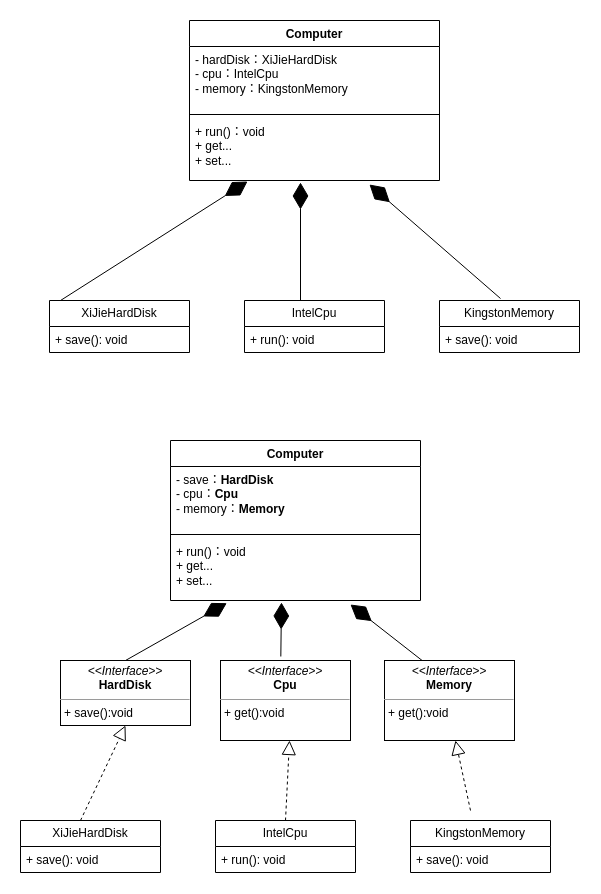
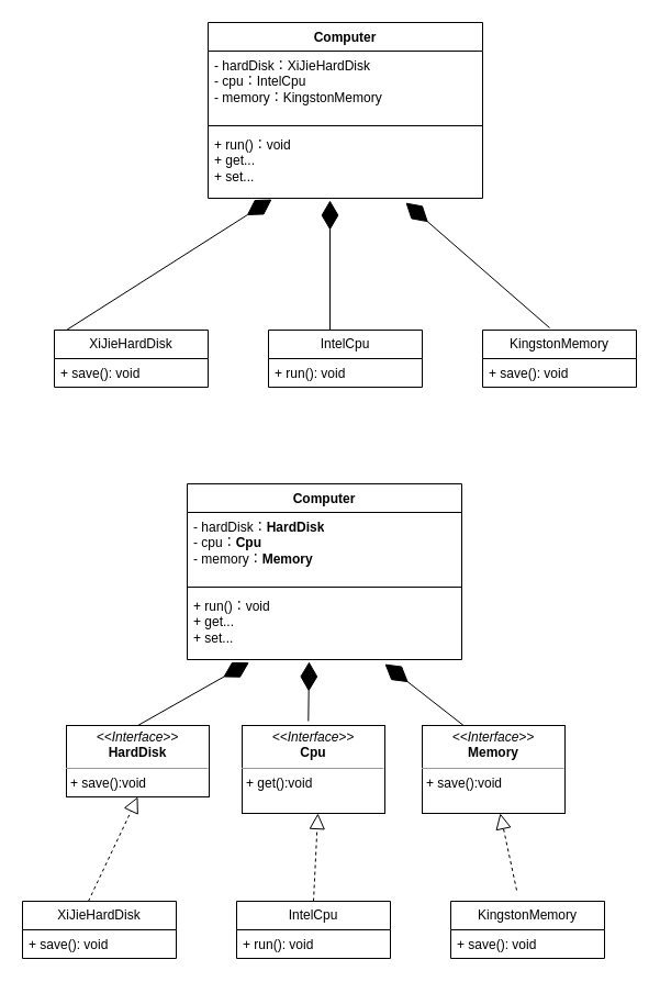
  <mxCell id="0" />
  <mxCell id="1" parent="0" />
  <mxCell id="2" value="Computer" style="swimlane;fontStyle=1;align=center;verticalAlign=top;childLayout=stackLayout;horizontal=1;startSize=26;horizontalStack=0;resizeParent=1;resizeParentMax=0;resizeLast=0;collapsible=1;marginBottom=0;whiteSpace=wrap;html=1;" vertex="1" parent="1"><mxGeometry x="189" y="20" width="250" height="160" as="geometry"><mxRectangle x="120" y="170" width="100" height="30" as="alternateBounds" /></mxGeometry></mxCell>
  <mxCell id="3" value="- hardDisk：XiJieHardDisk&lt;br&gt;- cpu：IntelCpu&lt;br&gt;- memory：KingstonMemory" style="text;strokeColor=none;fillColor=none;align=left;verticalAlign=top;spacingLeft=4;spacingRight=4;overflow=hidden;rotatable=0;points=[[0,0.5],[1,0.5]];portConstraint=eastwest;whiteSpace=wrap;html=1;" vertex="1" parent="2"><mxGeometry y="26" width="250" height="64" as="geometry" /></mxCell>
  <mxCell id="4" value="" style="line;strokeWidth=1;fillColor=none;align=left;verticalAlign=middle;spacingTop=-1;spacingLeft=3;spacingRight=3;rotatable=0;labelPosition=right;points=[];portConstraint=eastwest;strokeColor=inherit;" vertex="1" parent="2"><mxGeometry y="90" width="250" height="8" as="geometry" /></mxCell>
  <mxCell id="5" value="+ run()：void&lt;br&gt;+ get...&lt;br&gt;+ set..." style="text;strokeColor=none;fillColor=none;align=left;verticalAlign=top;spacingLeft=4;spacingRight=4;overflow=hidden;rotatable=0;points=[[0,0.5],[1,0.5]];portConstraint=eastwest;whiteSpace=wrap;html=1;" vertex="1" parent="2"><mxGeometry y="98" width="250" height="62" as="geometry" /></mxCell>
  <mxCell id="6" value="XiJieHardDisk" style="swimlane;fontStyle=0;childLayout=stackLayout;horizontal=1;startSize=26;fillColor=none;horizontalStack=0;resizeParent=1;resizeParentMax=0;resizeLast=0;collapsible=1;marginBottom=0;whiteSpace=wrap;html=1;" vertex="1" parent="1"><mxGeometry x="49" y="300" width="140" height="52" as="geometry" /></mxCell>
  <mxCell id="7" value="+ save(): void&lt;br&gt;" style="text;strokeColor=none;fillColor=none;align=left;verticalAlign=top;spacingLeft=4;spacingRight=4;overflow=hidden;rotatable=0;points=[[0,0.5],[1,0.5]];portConstraint=eastwest;whiteSpace=wrap;html=1;" vertex="1" parent="6"><mxGeometry y="26" width="140" height="26" as="geometry" /></mxCell>
  <mxCell id="8" value="IntelCpu" style="swimlane;fontStyle=0;childLayout=stackLayout;horizontal=1;startSize=26;fillColor=none;horizontalStack=0;resizeParent=1;resizeParentMax=0;resizeLast=0;collapsible=1;marginBottom=0;whiteSpace=wrap;html=1;" vertex="1" parent="1"><mxGeometry x="244" y="300" width="140" height="52" as="geometry" /></mxCell>
  <mxCell id="9" value="+ run(): void" style="text;strokeColor=none;fillColor=none;align=left;verticalAlign=top;spacingLeft=4;spacingRight=4;overflow=hidden;rotatable=0;points=[[0,0.5],[1,0.5]];portConstraint=eastwest;whiteSpace=wrap;html=1;" vertex="1" parent="8"><mxGeometry y="26" width="140" height="26" as="geometry" /></mxCell>
  <mxCell id="10" value="KingstonMemory" style="swimlane;fontStyle=0;childLayout=stackLayout;horizontal=1;startSize=26;fillColor=none;horizontalStack=0;resizeParent=1;resizeParentMax=0;resizeLast=0;collapsible=1;marginBottom=0;whiteSpace=wrap;html=1;" vertex="1" parent="1"><mxGeometry x="439" y="300" width="140" height="52" as="geometry" /></mxCell>
  <mxCell id="11" value="+ save(): void&lt;br&gt;" style="text;strokeColor=none;fillColor=none;align=left;verticalAlign=top;spacingLeft=4;spacingRight=4;overflow=hidden;rotatable=0;points=[[0,0.5],[1,0.5]];portConstraint=eastwest;whiteSpace=wrap;html=1;" vertex="1" parent="10"><mxGeometry y="26" width="140" height="26" as="geometry" /></mxCell>
  <mxCell id="12" value="" style="endArrow=diamondThin;endFill=1;endSize=24;html=1;rounded=0;entryX=0.232;entryY=1.016;entryDx=0;entryDy=0;entryPerimeter=0;" edge="1" parent="1" target="5"><mxGeometry width="160" relative="1" as="geometry"><mxPoint x="60" y="300" as="sourcePoint" /><mxPoint x="220" y="300" as="targetPoint" /></mxGeometry></mxCell>
  <mxCell id="13" value="" style="endArrow=diamondThin;endFill=1;endSize=24;html=1;rounded=0;entryX=0.444;entryY=1.032;entryDx=0;entryDy=0;entryPerimeter=0;" edge="1" parent="1" target="5"><mxGeometry width="160" relative="1" as="geometry"><mxPoint x="300" y="300" as="sourcePoint" /><mxPoint x="487" y="181" as="targetPoint" /></mxGeometry></mxCell>
  <mxCell id="14" value="" style="endArrow=diamondThin;endFill=1;endSize=24;html=1;rounded=0;entryX=0.72;entryY=1.065;entryDx=0;entryDy=0;entryPerimeter=0;" edge="1" parent="1" target="5"><mxGeometry width="160" relative="1" as="geometry"><mxPoint x="500" y="298" as="sourcePoint" /><mxPoint x="500" y="180" as="targetPoint" /></mxGeometry></mxCell>
  <mxCell id="15" value="Computer" style="swimlane;fontStyle=1;align=center;verticalAlign=top;childLayout=stackLayout;horizontal=1;startSize=26;horizontalStack=0;resizeParent=1;resizeParentMax=0;resizeLast=0;collapsible=1;marginBottom=0;whiteSpace=wrap;html=1;" vertex="1" parent="1"><mxGeometry x="170" y="440" width="250" height="160" as="geometry"><mxRectangle x="120" y="170" width="100" height="30" as="alternateBounds" /></mxGeometry></mxCell>
- <mxCell id="16" value="- save：&lt;b style=&quot;border-color: var(--border-color); text-align: center;&quot;&gt;HardDisk&lt;/b&gt;&lt;br&gt;- cpu：&lt;b style=&quot;border-color: var(--border-color); text-align: center;&quot;&gt;Cpu&lt;/b&gt;&lt;br&gt;- memory：&lt;b style=&quot;border-color: var(--border-color); text-align: center;&quot;&gt;Memory&lt;br&gt;&lt;br&gt;&lt;/b&gt;" style="text;strokeColor=none;fillColor=none;align=left;verticalAlign=top;spacingLeft=4;spacingRight=4;overflow=hidden;rotatable=0;points=[[0,0.5],[1,0.5]];portConstraint=eastwest;whiteSpace=wrap;html=1;" vertex="1" parent="15"><mxGeometry y="26" width="250" height="64" as="geometry" /></mxCell>
+ <mxCell id="16" value="- hardDisk：&lt;b style=&quot;border-color: var(--border-color); text-align: center;&quot;&gt;HardDisk&lt;/b&gt;&lt;br&gt;- cpu：&lt;b style=&quot;border-color: var(--border-color); text-align: center;&quot;&gt;Cpu&lt;/b&gt;&lt;br&gt;- memory：&lt;b style=&quot;border-color: var(--border-color); text-align: center;&quot;&gt;Memory&lt;br&gt;&lt;br&gt;&lt;/b&gt;" style="text;strokeColor=none;fillColor=none;align=left;verticalAlign=top;spacingLeft=4;spacingRight=4;overflow=hidden;rotatable=0;points=[[0,0.5],[1,0.5]];portConstraint=eastwest;whiteSpace=wrap;html=1;" vertex="1" parent="15"><mxGeometry y="26" width="250" height="64" as="geometry" /></mxCell>
  <mxCell id="17" value="" style="line;strokeWidth=1;fillColor=none;align=left;verticalAlign=middle;spacingTop=-1;spacingLeft=3;spacingRight=3;rotatable=0;labelPosition=right;points=[];portConstraint=eastwest;strokeColor=inherit;" vertex="1" parent="15"><mxGeometry y="90" width="250" height="8" as="geometry" /></mxCell>
  <mxCell id="18" value="+ run()：void&lt;br&gt;+ get...&lt;br&gt;+ set..." style="text;strokeColor=none;fillColor=none;align=left;verticalAlign=top;spacingLeft=4;spacingRight=4;overflow=hidden;rotatable=0;points=[[0,0.5],[1,0.5]];portConstraint=eastwest;whiteSpace=wrap;html=1;" vertex="1" parent="15"><mxGeometry y="98" width="250" height="62" as="geometry" /></mxCell>
  <mxCell id="19" value="XiJieHardDisk" style="swimlane;fontStyle=0;childLayout=stackLayout;horizontal=1;startSize=26;fillColor=none;horizontalStack=0;resizeParent=1;resizeParentMax=0;resizeLast=0;collapsible=1;marginBottom=0;whiteSpace=wrap;html=1;" vertex="1" parent="1"><mxGeometry x="20" y="820" width="140" height="52" as="geometry" /></mxCell>
  <mxCell id="20" value="+ save(): void&lt;br&gt;" style="text;strokeColor=none;fillColor=none;align=left;verticalAlign=top;spacingLeft=4;spacingRight=4;overflow=hidden;rotatable=0;points=[[0,0.5],[1,0.5]];portConstraint=eastwest;whiteSpace=wrap;html=1;" vertex="1" parent="19"><mxGeometry y="26" width="140" height="26" as="geometry" /></mxCell>
  <mxCell id="21" value="IntelCpu" style="swimlane;fontStyle=0;childLayout=stackLayout;horizontal=1;startSize=26;fillColor=none;horizontalStack=0;resizeParent=1;resizeParentMax=0;resizeLast=0;collapsible=1;marginBottom=0;whiteSpace=wrap;html=1;" vertex="1" parent="1"><mxGeometry x="215" y="820" width="140" height="52" as="geometry" /></mxCell>
  <mxCell id="22" value="+ run(): void" style="text;strokeColor=none;fillColor=none;align=left;verticalAlign=top;spacingLeft=4;spacingRight=4;overflow=hidden;rotatable=0;points=[[0,0.5],[1,0.5]];portConstraint=eastwest;whiteSpace=wrap;html=1;" vertex="1" parent="21"><mxGeometry y="26" width="140" height="26" as="geometry" /></mxCell>
  <mxCell id="23" value="KingstonMemory" style="swimlane;fontStyle=0;childLayout=stackLayout;horizontal=1;startSize=26;fillColor=none;horizontalStack=0;resizeParent=1;resizeParentMax=0;resizeLast=0;collapsible=1;marginBottom=0;whiteSpace=wrap;html=1;" vertex="1" parent="1"><mxGeometry x="410" y="820" width="140" height="52" as="geometry" /></mxCell>
  <mxCell id="24" value="+ save(): void&lt;br&gt;" style="text;strokeColor=none;fillColor=none;align=left;verticalAlign=top;spacingLeft=4;spacingRight=4;overflow=hidden;rotatable=0;points=[[0,0.5],[1,0.5]];portConstraint=eastwest;whiteSpace=wrap;html=1;" vertex="1" parent="23"><mxGeometry y="26" width="140" height="26" as="geometry" /></mxCell>
  <mxCell id="25" value="" style="endArrow=diamondThin;endFill=1;endSize=24;html=1;rounded=0;entryX=0.444;entryY=1.032;entryDx=0;entryDy=0;entryPerimeter=0;exitX=0.464;exitY=-0.05;exitDx=0;exitDy=0;exitPerimeter=0;" edge="1" parent="1" target="18" source="29"><mxGeometry width="160" relative="1" as="geometry"><mxPoint x="281" y="720" as="sourcePoint" /><mxPoint x="468" y="601" as="targetPoint" /></mxGeometry></mxCell>
  <mxCell id="26" value="" style="endArrow=diamondThin;endFill=1;endSize=24;html=1;rounded=0;entryX=0.72;entryY=1.065;entryDx=0;entryDy=0;entryPerimeter=0;exitX=0.432;exitY=0.013;exitDx=0;exitDy=0;exitPerimeter=0;" edge="1" parent="1" target="18" source="30"><mxGeometry width="160" relative="1" as="geometry"><mxPoint x="481" y="718" as="sourcePoint" /><mxPoint x="481" y="600" as="targetPoint" /><Array as="points"><mxPoint x="460" y="690" /></Array></mxGeometry></mxCell>
  <mxCell id="27" value="" style="endArrow=diamondThin;endFill=1;endSize=24;html=1;rounded=0;entryX=0.225;entryY=1.043;entryDx=0;entryDy=0;entryPerimeter=0;exitX=0.5;exitY=0;exitDx=0;exitDy=0;" edge="1" parent="1" source="28" target="18"><mxGeometry width="160" relative="1" as="geometry"><mxPoint x="41" y="720" as="sourcePoint" /><mxPoint x="74.52" y="700.8" as="targetPoint" /></mxGeometry></mxCell>
  <mxCell id="28" value="&lt;p style=&quot;margin:0px;margin-top:4px;text-align:center;&quot;&gt;&lt;i&gt;&amp;lt;&amp;lt;Interface&amp;gt;&amp;gt;&lt;/i&gt;&lt;br&gt;&lt;b&gt;HardDisk&lt;/b&gt;&lt;/p&gt;&lt;hr size=&quot;1&quot;&gt;&lt;p style=&quot;margin:0px;margin-left:4px;&quot;&gt;+ save():void&lt;/p&gt;" style="verticalAlign=top;align=left;overflow=fill;fontSize=12;fontFamily=Helvetica;html=1;whiteSpace=wrap;" vertex="1" parent="1"><mxGeometry x="60" y="660" width="130" height="65" as="geometry" /></mxCell>
  <mxCell id="29" value="&lt;p style=&quot;margin:0px;margin-top:4px;text-align:center;&quot;&gt;&lt;i&gt;&amp;lt;&amp;lt;Interface&amp;gt;&amp;gt;&lt;/i&gt;&lt;br&gt;&lt;b&gt;Cpu&lt;/b&gt;&lt;/p&gt;&lt;hr size=&quot;1&quot;&gt;&lt;p style=&quot;margin:0px;margin-left:4px;&quot;&gt;+ get():void&lt;/p&gt;" style="verticalAlign=top;align=left;overflow=fill;fontSize=12;fontFamily=Helvetica;html=1;whiteSpace=wrap;" vertex="1" parent="1"><mxGeometry x="220" y="660" width="130" height="80" as="geometry" /></mxCell>
- <mxCell id="30" value="&lt;p style=&quot;margin:0px;margin-top:4px;text-align:center;&quot;&gt;&lt;i&gt;&amp;lt;&amp;lt;Interface&amp;gt;&amp;gt;&lt;b&gt;&lt;br&gt;&lt;/b&gt;&lt;/i&gt;&lt;b&gt;Memory&lt;/b&gt;&lt;/p&gt;&lt;hr size=&quot;1&quot;&gt;&lt;p style=&quot;margin:0px;margin-left:4px;&quot;&gt;+ get():void&lt;/p&gt;" style="verticalAlign=top;align=left;overflow=fill;fontSize=12;fontFamily=Helvetica;html=1;whiteSpace=wrap;" vertex="1" parent="1"><mxGeometry x="384" y="660" width="130" height="80" as="geometry" /></mxCell>
+ <mxCell id="30" value="&lt;p style=&quot;margin:0px;margin-top:4px;text-align:center;&quot;&gt;&lt;i&gt;&amp;lt;&amp;lt;Interface&amp;gt;&amp;gt;&lt;b&gt;&lt;br&gt;&lt;/b&gt;&lt;/i&gt;&lt;b&gt;Memory&lt;/b&gt;&lt;/p&gt;&lt;hr size=&quot;1&quot;&gt;&lt;p style=&quot;margin:0px;margin-left:4px;&quot;&gt;+ save():void&lt;/p&gt;" style="verticalAlign=top;align=left;overflow=fill;fontSize=12;fontFamily=Helvetica;html=1;whiteSpace=wrap;" vertex="1" parent="1"><mxGeometry x="384" y="660" width="130" height="80" as="geometry" /></mxCell>
  <mxCell id="31" value="" style="endArrow=block;dashed=1;endFill=0;endSize=12;html=1;rounded=0;exitX=0.5;exitY=0;exitDx=0;exitDy=0;entryX=0.5;entryY=1;entryDx=0;entryDy=0;" edge="1" parent="1" target="28"><mxGeometry width="160" relative="1" as="geometry"><mxPoint x="80" y="820" as="sourcePoint" /><mxPoint x="234" y="790" as="targetPoint" /></mxGeometry></mxCell>
  <mxCell id="32" value="" style="endArrow=block;dashed=1;endFill=0;endSize=12;html=1;rounded=0;entryX=0.5;entryY=1;entryDx=0;entryDy=0;exitX=0.5;exitY=0;exitDx=0;exitDy=0;" edge="1" parent="1" source="21"><mxGeometry width="160" relative="1" as="geometry"><mxPoint x="280" y="810" as="sourcePoint" /><mxPoint x="289" y="740" as="targetPoint" /></mxGeometry></mxCell>
  <mxCell id="33" value="" style="endArrow=block;dashed=1;endFill=0;endSize=12;html=1;rounded=0;entryX=0.5;entryY=1;entryDx=0;entryDy=0;" edge="1" parent="1"><mxGeometry width="160" relative="1" as="geometry"><mxPoint x="470" y="810" as="sourcePoint" /><mxPoint x="455" y="740" as="targetPoint" /></mxGeometry></mxCell>
